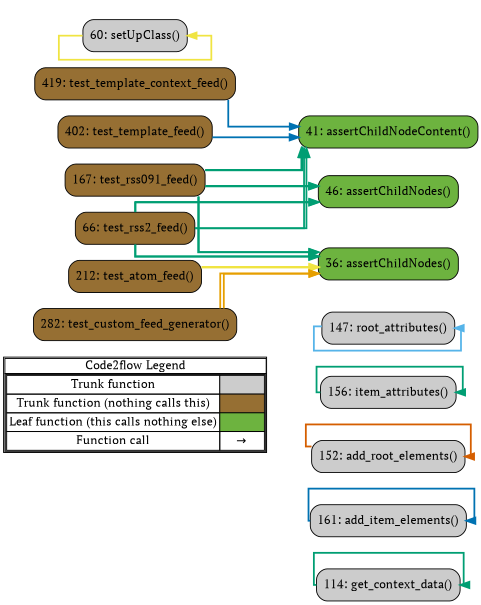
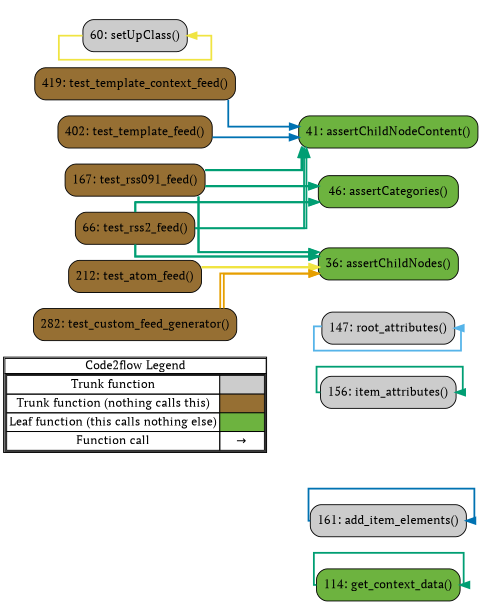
  digraph {
    concentrate=true
    fontname="PT Serif"
    rankdir=LR
    splines=ortho
    node [fontname="PT Serif" shape=rect fillcolor="#cccccc" style="rounded,filled"]
    edge [color="#009E73" fontname="PT Serif" penwidth=2]
    n1 [label=<         <table cellspacing="0" cellpadding="0" border="1"><tr><td>Code2flow Legend</td></tr><tr><td>         <table cellspacing="0">         <tr><td>Trunk function</td><td width="50px" bgcolor='#cccccc'></td></tr>         <tr><td>Trunk function (nothing calls this)</td><td bgcolor='#966F33'></td></tr>         <tr><td>Leaf function (this calls nothing else)</td><td bgcolor='#6db33f'></td></tr>         <tr><td>Function call</td><td><font color='black'>&#8594;</font></td></tr>         </table></td></tr></table>         > margin=0 shape=none fillcolor="" style=""]
-   n2 [label="114: get_context_data()"]
+   n2 [fillcolor="#6db33f" label="114: get_context_data()"]
    n3 [label="161: add_item_elements()"]
-   n4 [label="152: add_root_elements()"]
    n5 [label="156: item_attributes()"]
    n6 [label="147: root_attributes()"]
-   n7 [fillcolor="#6db33f" label="46: assertChildNodes()"]
+   n7 [fillcolor="#6db33f" label="46: assertCategories()"]
    n8 [fillcolor="#6db33f" label="41: assertChildNodeContent()"]
    n9 [fillcolor="#6db33f" label="36: assertChildNodes()"]
    n10 [label="60: setUpClass()"]
    n11 [fillcolor="#966F33" label="212: test_atom_feed()"]
    n12 [fillcolor="#966F33" label="282: test_custom_feed_generator()"]
    n13 [fillcolor="#966F33" label="167: test_rss091_feed()"]
    n14 [fillcolor="#966F33" label="66: test_rss2_feed()"]
    n15 [fillcolor="#966F33" label="419: test_template_context_feed()"]
    n16 [fillcolor="#966F33" label="402: test_template_feed()"]
    subgraph sub_1 {
      label=legend
      rank=min
      n1
    }
    subgraph sub_2 {
      label="File: syndication_tests.feeds"
      style=dotted
      subgraph sub_3 {
        label="Class: TemplateContextFeed"
        style=dotted
        n2
      }
      subgraph sub_4 {
        label="Class: MyCustomAtom1Feed"
        style=dotted
        n3
-       n4
        n5
        n6
      }
    }
    subgraph sub_5 {
      label="File: syndication_tests.tests"
      style=dotted
      subgraph sub_6 {
        label="Class: FeedTestCase"
        style=dotted
        n7
        n8
        n9
      }
      subgraph sub_7 {
        label="Class: SyndicationFeedTest"
        style=dotted
        n10
        n11
        n12
        n13
        n14
        n15
        n16
      }
    }
    n2 -> n2
    n3 -> n3 [color="#0072B2"]
-   n4 -> n4 [color="#D55E00"]
    n5 -> n5
    n6 -> n6 [color="#56B4E9"]
    n10 -> n10 [color="#F0E442"]
    n11 -> n9 [color="#F0E442"]
    n11 -> n9 [color="#F0E442"]
    n12 -> n9 [color="#E69F00"]
    n12 -> n9 [color="#E69F00"]
    n13 -> n7
    n13 -> n7
    n13 -> n8
    n13 -> n8
    n13 -> n9
    n13 -> n9
    n14 -> n7
    n14 -> n7
    n14 -> n8
    n14 -> n8
    n14 -> n8
    n14 -> n9
    n14 -> n9
    n15 -> n8 [color="#0072B2"]
    n16 -> n8 [color="#0072B2"]
  }
